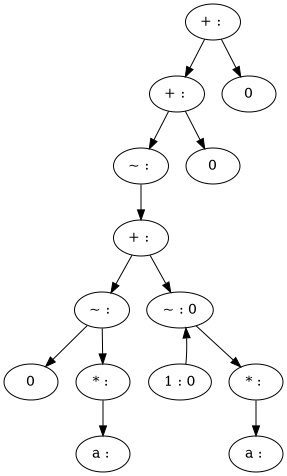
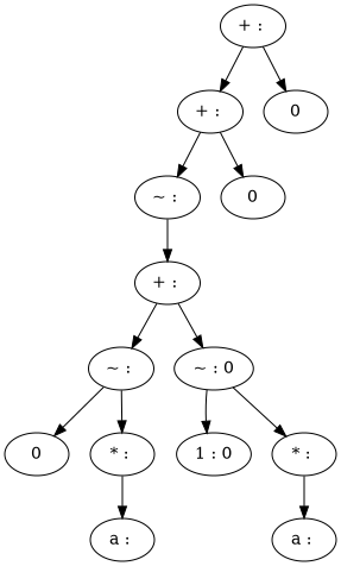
  digraph {
    n1 [label="+ : "]
    n2 [label="+ : "]
    n3 [label=0]
    n4 [label="~ : "]
    n5 [label=0]
    n6 [label="+ : "]
    n7 [label="~ : "]
    n8 [label="~ : 0"]
    n9 [label=0]
    n10 [label="* : "]
    n11 [label="1 : 0"]
    n12 [label="* : "]
    n13 [label="a : "]
    n14 [label="a : "]
    n1 -> n2
    n1 -> n3
    n2 -> n4
    n2 -> n5
    n4 -> n6
    n6 -> n7
    n6 -> n8
    n7 -> n9
    n7 -> n10
-   n11 -> n8
+   n8 -> n11
    n8 -> n12
    n10 -> n13
    n12 -> n14
  }
